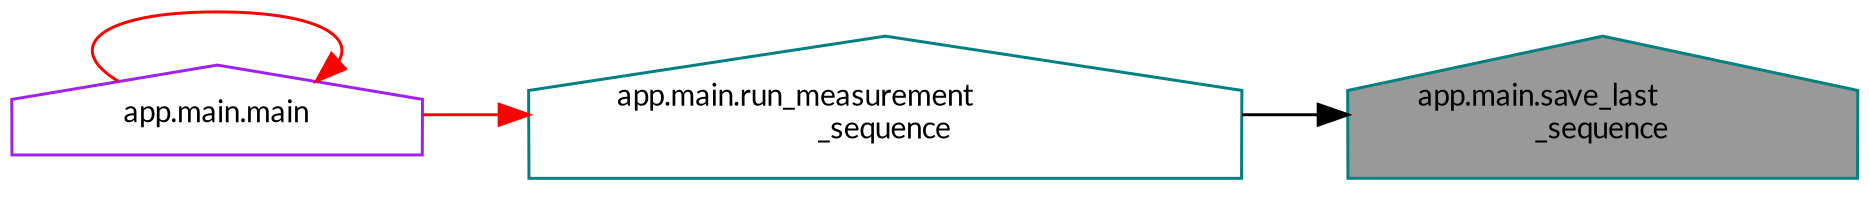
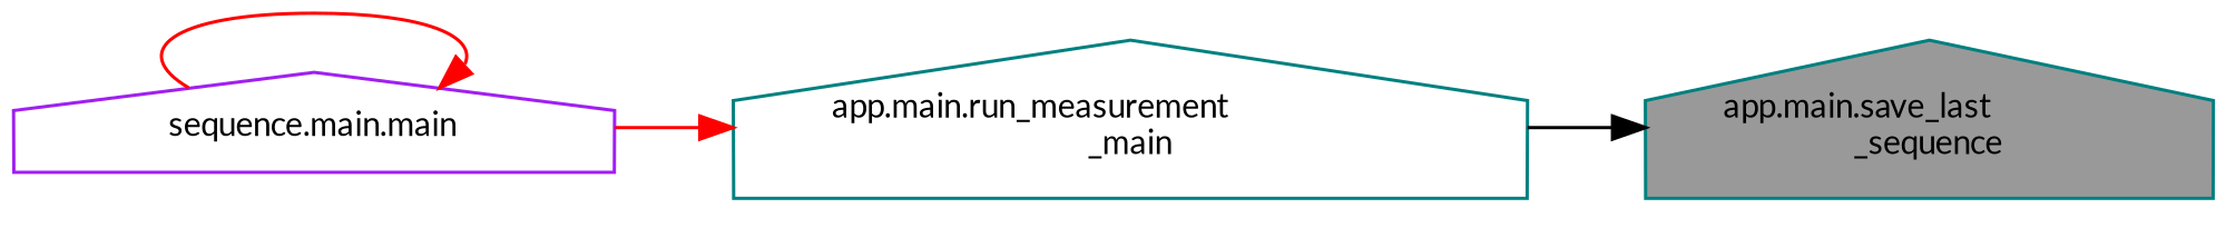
  digraph {
    fontname=Lato
    rankdir=RL
    node [color=teal fillcolor=white fontname=Lato fontsize=10 shape=house style=filled]
    edge [color=red dir=back fontname=Lato fontsize=10 labelfontname=Helvetica labelfontsize=10 style=solid]
    n1 [fillcolor=grey60 fontcolor=black height=0.2 label="app.main.save_last\l_sequence" width=0.4]
-   n2 [height=0.2 label="app.main.run_measurement\l_sequence" width=0.4]
-   n3 [color=purple height=0.2 label="app.main.main" width=0.4]
+   n2 [height=0.2 label="app.main.run_measurement\l_main" width=0.4]
+   n3 [color=purple height=0.2 label="sequence.main.main" width=0.4]
    n1 -> n2 [color=black]
    n2 -> n3
    n3 -> n3
  }
